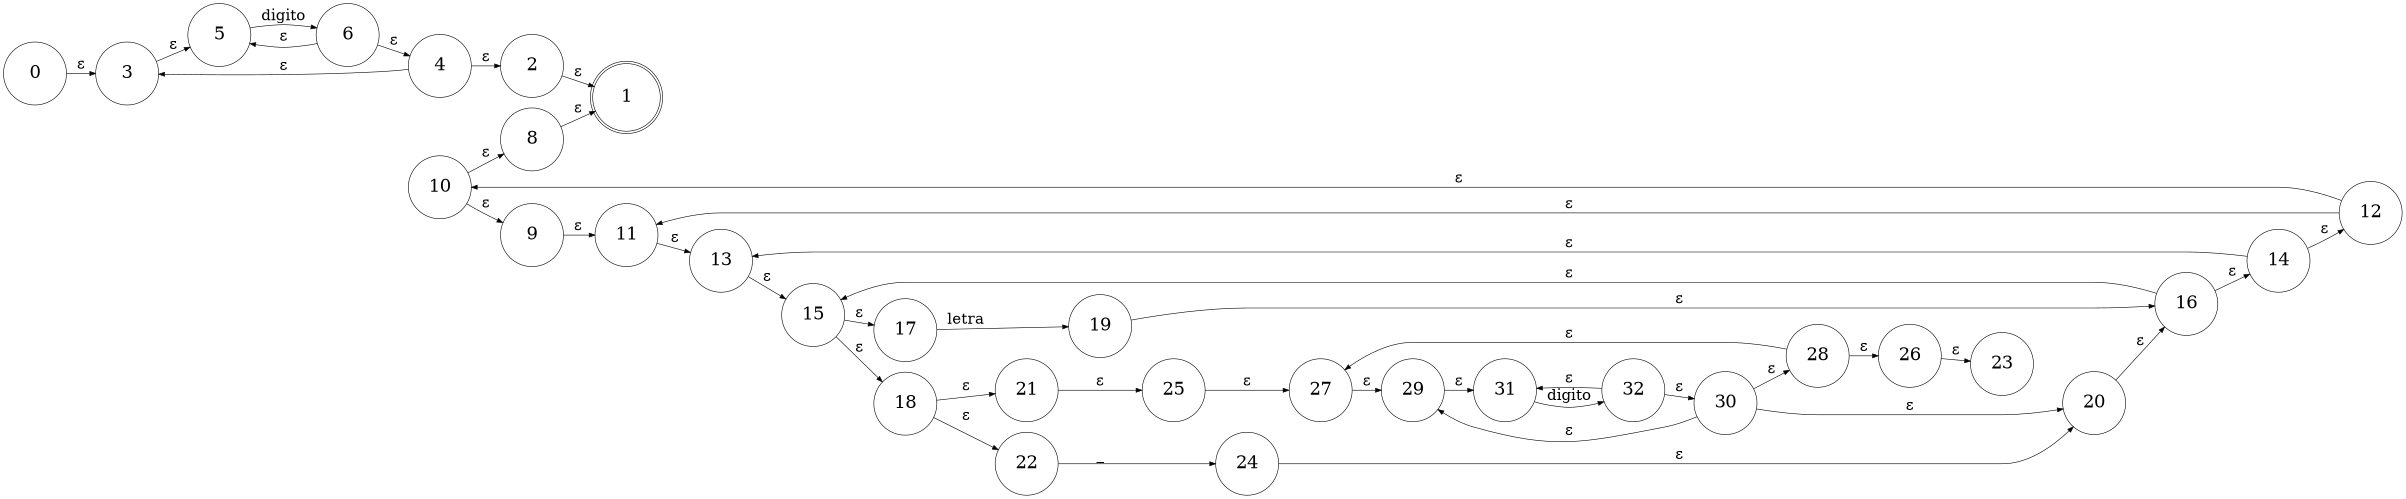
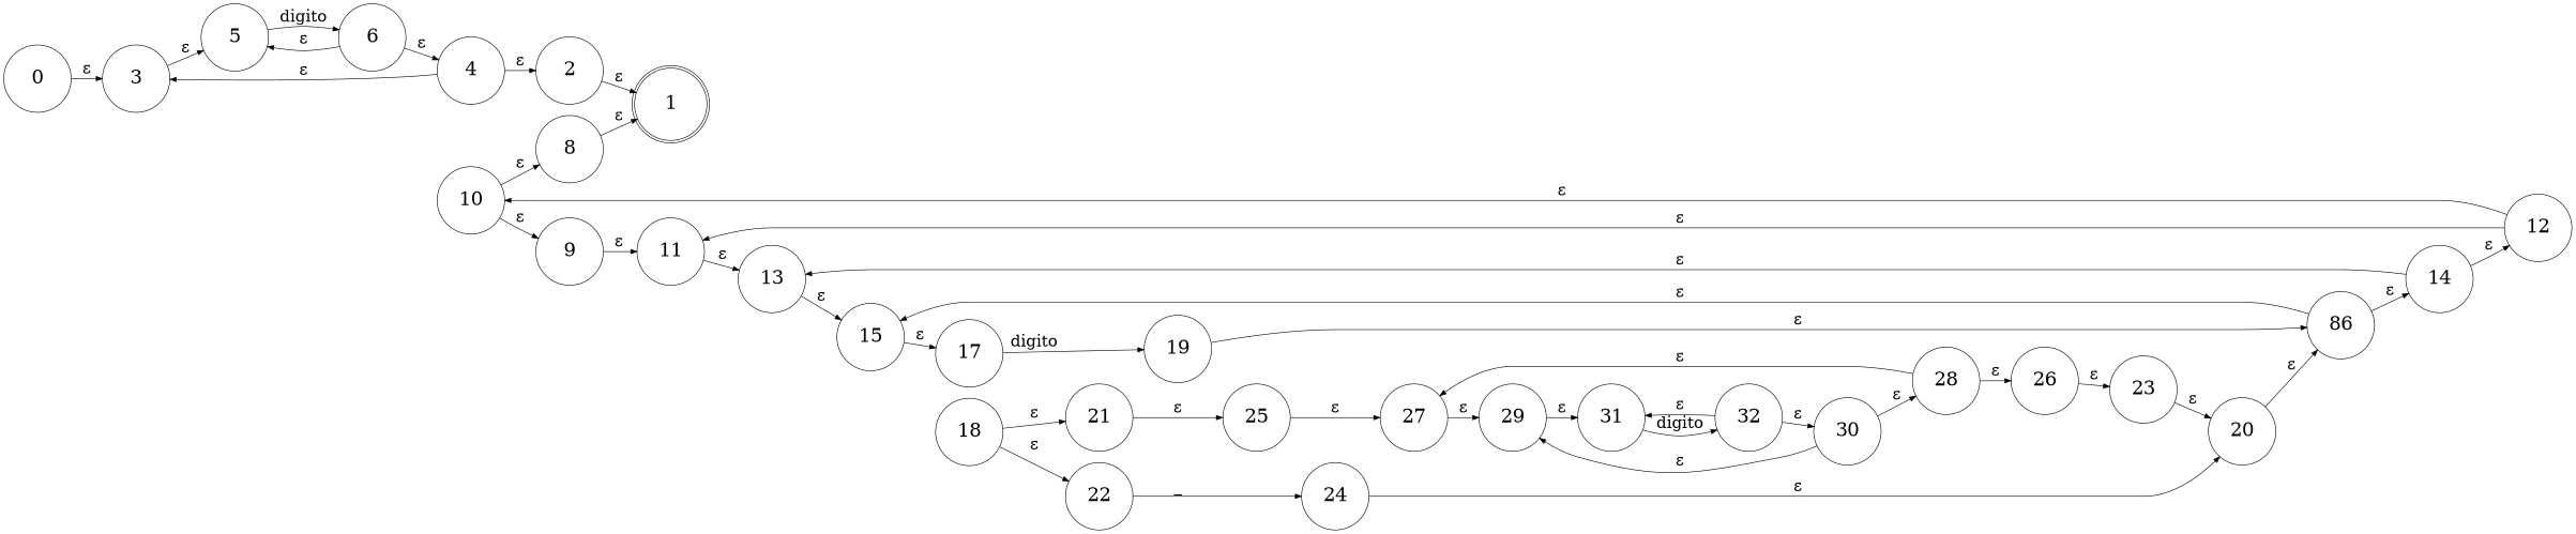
  digraph {
    fontname="DejaVu Serif"
    rankdir=LR
    splines=true
    node [fontname="DejaVu Serif" fontsize=30 shape=circle]
    edge [fontname="DejaVu Serif" fontsize=26]
    n1 [height=0.5 label=0 width=1.5]
    n2 [height=0.5 label=3 width=1.5]
    n3 [height=0.5 label=5 width=1.5]
    n4 [height=0.5 label=6 width=1.5]
    n5 [height=0.5 label=4 width=1.5]
    n6 [height=0.5 label=2 width=1.5]
    n7 [height=0.5 label=1 peripheries=2 width=1.5]
    n8 [height=0.5 label=9 width=1.5]
    n9 [height=0.5 label=11 width=1.5]
    n10 [height=0.5 label=13 width=1.5]
    n11 [height=0.5 label=15 width=1.5]
    n12 [height=0.5 label=17 width=1.5]
    n13 [height=0.5 label=18 width=1.5]
    n14 [height=0.5 label=19 width=1.5]
    n15 [height=0.5 label=21 width=1.5]
    n16 [height=0.5 label=22 width=1.5]
-   n17 [height=0.5 label=16 width=1.5]
+   n17 [height=0.5 label=86 width=1.5]
    n18 [height=0.5 label=14 width=1.5]
    n19 [height=0.5 label=12 width=1.5]
    n20 [height=0.5 label=10 width=1.5]
    n21 [height=0.5 label=8 width=1.5]
    n22 [height=0.5 label=25 width=1.5]
    n23 [height=0.5 label=24 width=1.5]
    n24 [height=0.5 label=27 width=1.5]
    n25 [height=0.5 label=29 width=1.5]
    n26 [height=0.5 label=31 width=1.5]
    n27 [height=0.5 label=32 width=1.5]
    n28 [height=0.5 label=30 width=1.5]
    n29 [height=0.5 label=28 width=1.5]
    n30 [height=0.5 label=26 width=1.5]
    n31 [height=0.5 label=23 width=1.5]
    n32 [height=0.5 label=20 width=1.5]
    n1 -> n2 [label="&#603;"]
    n2 -> n3 [label="&#603;"]
    n3 -> n4 [label=digito]
    n4 -> n3 [label="&#603;"]
    n4 -> n5 [label="&#603;"]
    n5 -> n2 [label="&#603;"]
    n5 -> n6 [label="&#603;"]
    n6 -> n7 [label="&#603;"]
    n8 -> n9 [label="&#603;"]
    n9 -> n10 [label="&#603;"]
    n10 -> n11 [label="&#603;"]
    n11 -> n12 [label="&#603;"]
-   n11 -> n13 [label="&#603;"]
-   n12 -> n14 [label=letra]
+   n12 -> n14 [label=digito]
    n13 -> n15 [label="&#603;"]
    n13 -> n16 [label="&#603;"]
    n14 -> n17 [label="&#603;"]
    n15 -> n22 [label="&#603;"]
    n16 -> n23 [label=_]
    n17 -> n11 [label="&#603;"]
    n17 -> n18 [label="&#603;"]
    n18 -> n10 [label="&#603;"]
    n18 -> n19 [label="&#603;"]
    n19 -> n9 [label="&#603;"]
    n19 -> n20 [label="&#603;"]
    n20 -> n8 [label="&#603;"]
    n20 -> n21 [label="&#603;"]
    n21 -> n7 [label="&#603;"]
    n22 -> n24 [label="&#603;"]
    n23 -> n32 [label="&#603;"]
    n24 -> n25 [label="&#603;"]
    n25 -> n26 [label="&#603;"]
    n26 -> n27 [label=digito]
    n27 -> n26 [label="&#603;"]
    n27 -> n28 [label="&#603;"]
    n28 -> n25 [label="&#603;"]
    n28 -> n29 [label="&#603;"]
    n29 -> n24 [label="&#603;"]
    n29 -> n30 [label="&#603;"]
    n30 -> n31 [label="&#603;"]
-   n28 -> n32 [label="&#603;"]
+   n31 -> n32 [label="&#603;"]
    n32 -> n17 [label="&#603;"]
  }
